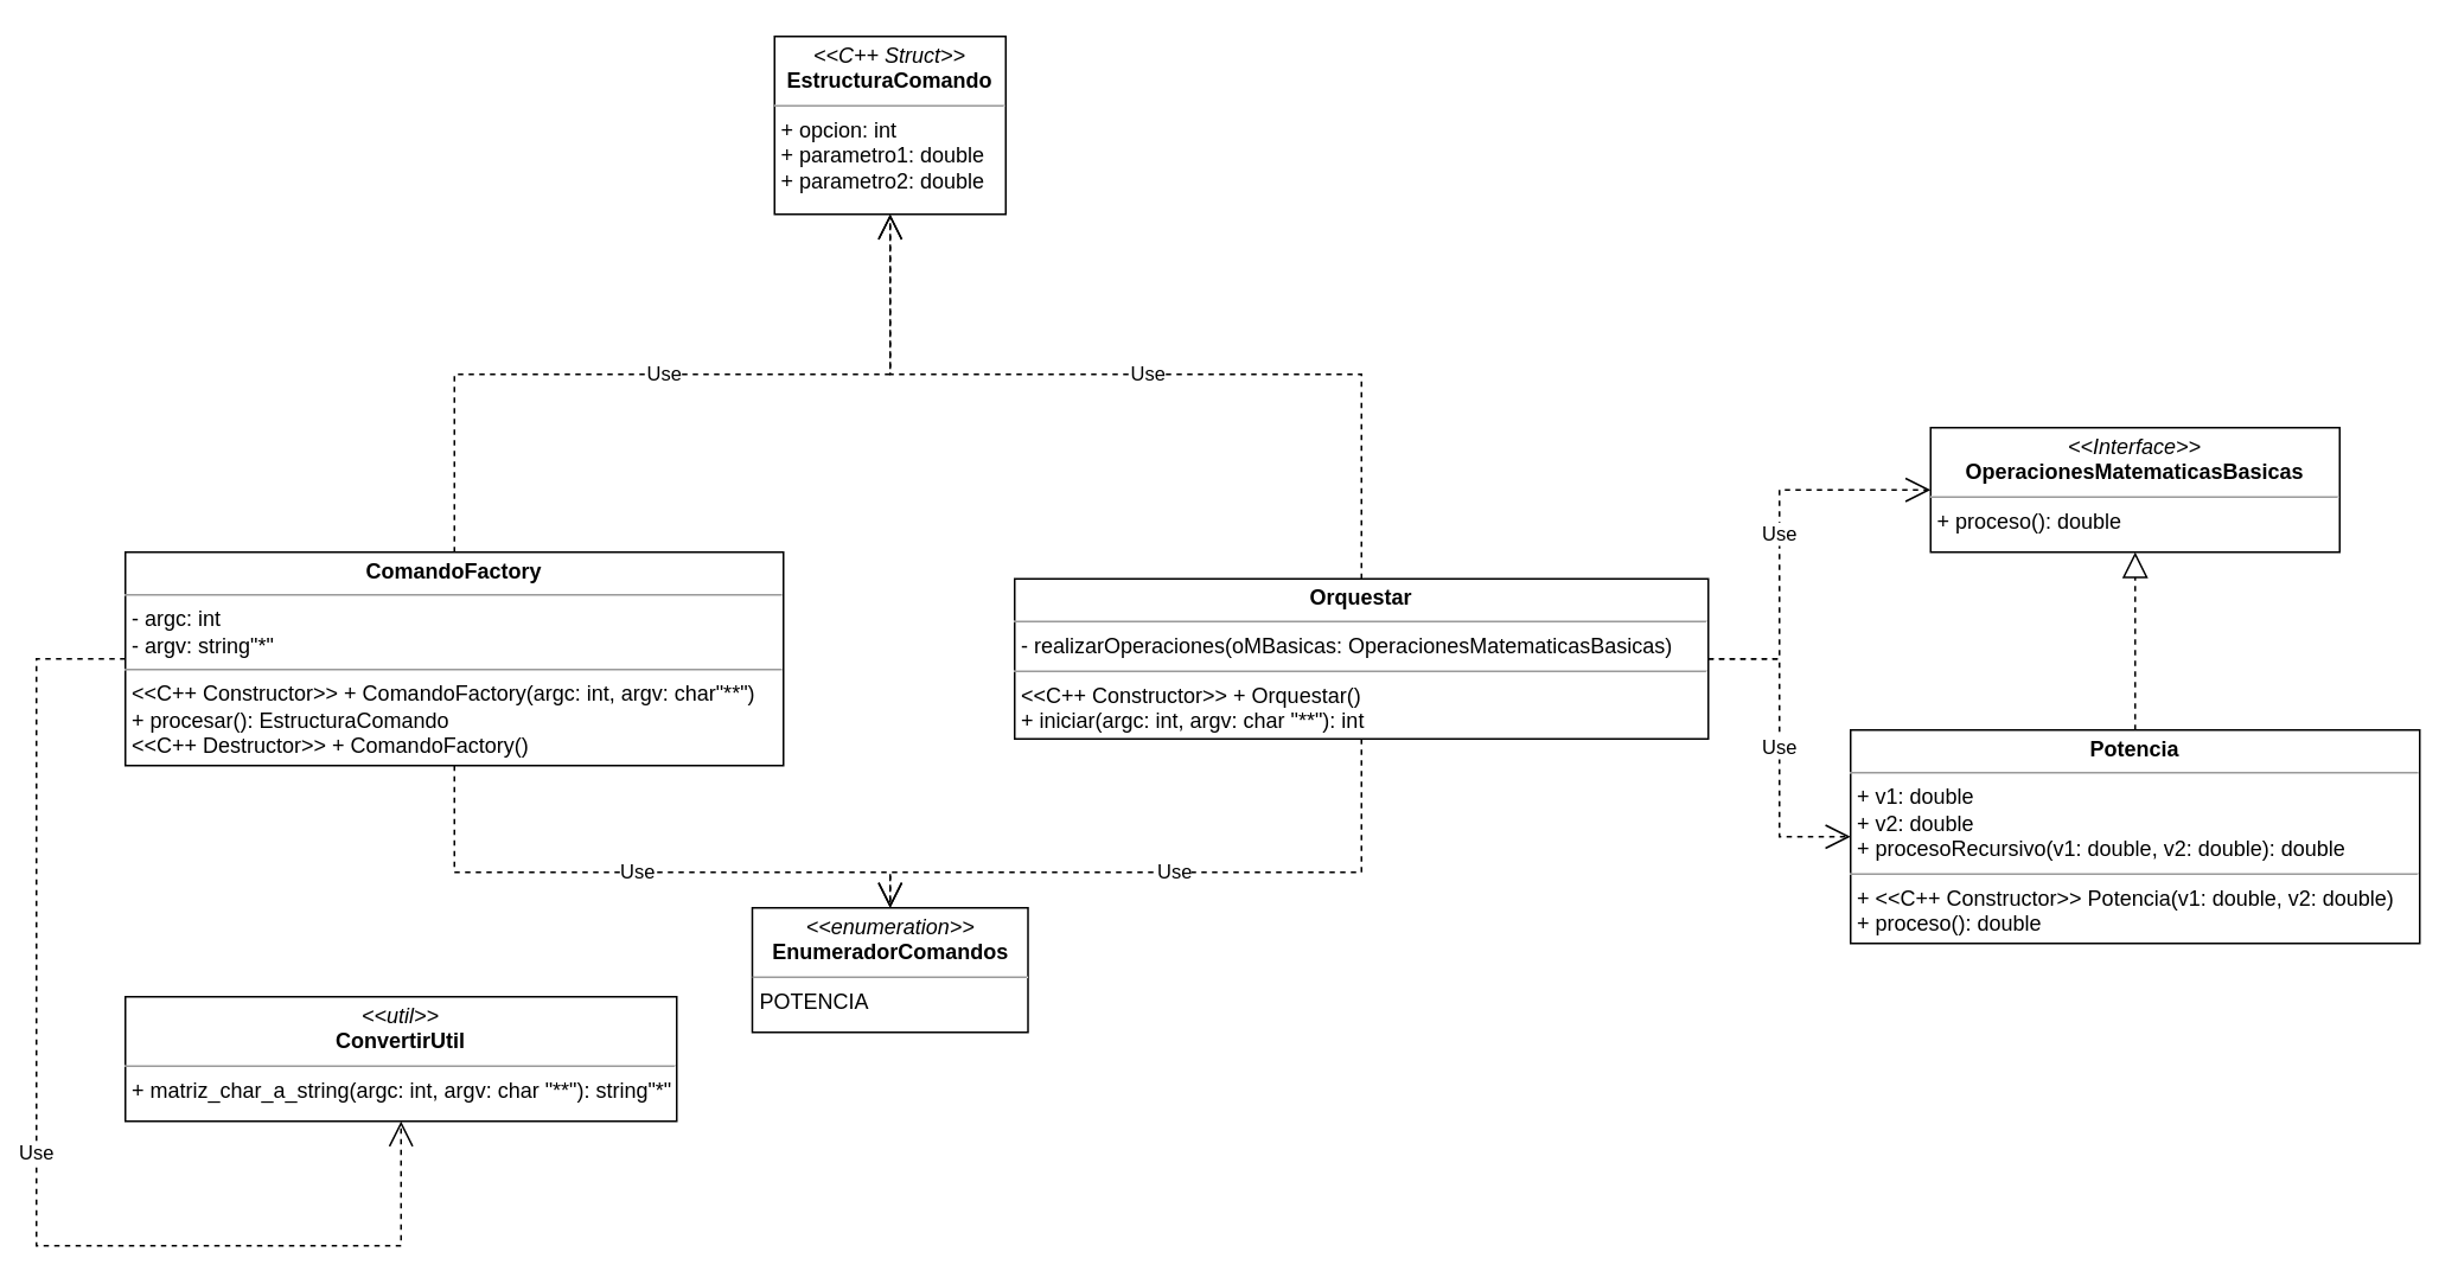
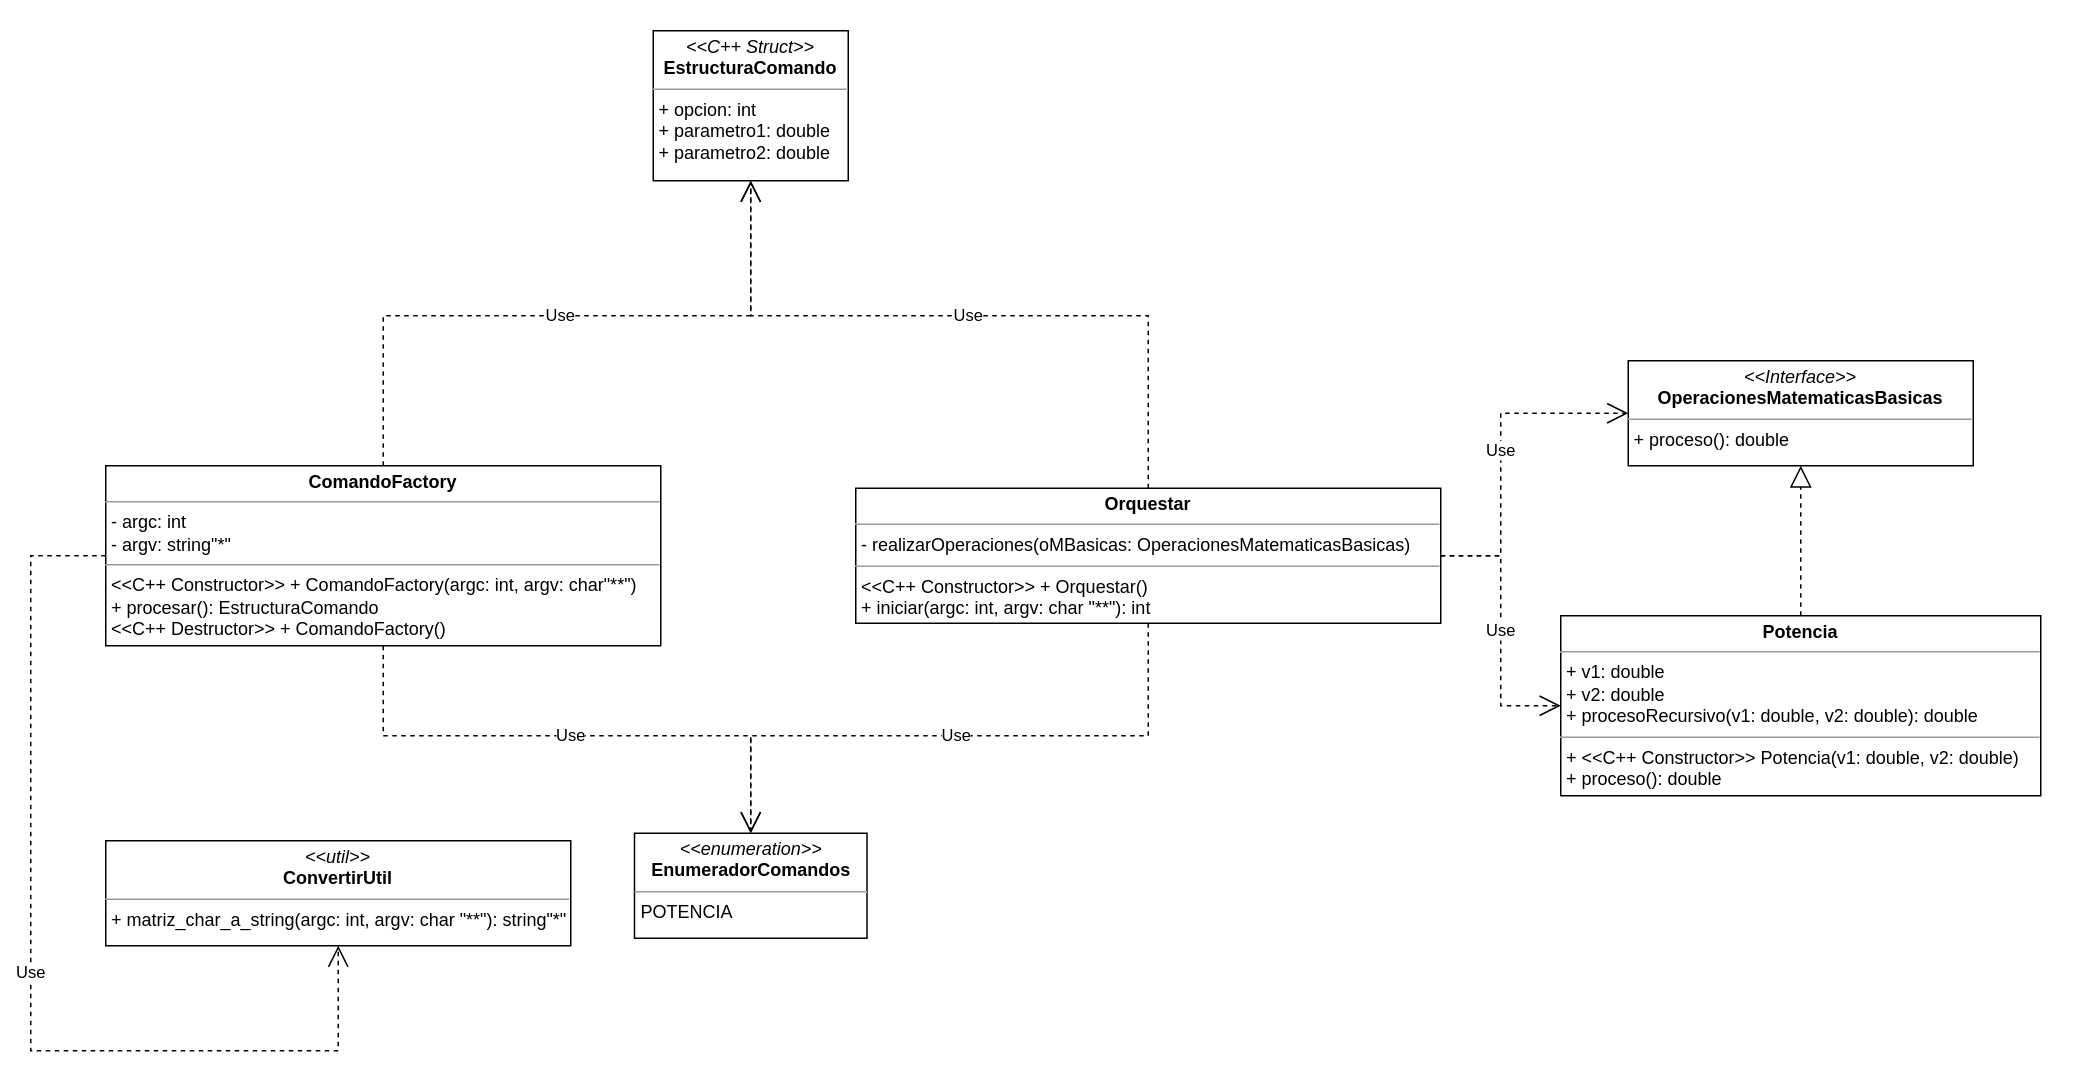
  <mxCell id="0" />
  <mxCell id="1" parent="0" />
  <mxCell id="2" value="&lt;p style=&quot;margin:0px;margin-top:4px;text-align:center;&quot;&gt;&lt;b&gt;ComandoFactory&lt;/b&gt;&lt;/p&gt;&lt;hr size=&quot;1&quot;&gt;&lt;p style=&quot;margin:0px;margin-left:4px;&quot;&gt;- argc: int&lt;/p&gt;&lt;p style=&quot;margin:0px;margin-left:4px;&quot;&gt;- argv: string&quot;*&quot;&lt;/p&gt;&lt;hr size=&quot;1&quot;&gt;&lt;p style=&quot;margin:0px;margin-left:4px;&quot;&gt;&amp;lt;&amp;lt;C++ Constructor&amp;gt;&amp;gt; + ComandoFactory(argc: int, argv: char&quot;**&quot;)&lt;/p&gt;&lt;p style=&quot;margin:0px;margin-left:4px;&quot;&gt;+ procesar(): EstructuraComando&lt;/p&gt;&lt;p style=&quot;margin:0px;margin-left:4px;&quot;&gt;&amp;lt;&amp;lt;C++ Destructor&amp;gt;&amp;gt; + ComandoFactory()&lt;/p&gt;" style="verticalAlign=top;align=left;overflow=fill;fontSize=12;fontFamily=Helvetica;html=1;whiteSpace=wrap;" parent="1" vertex="1"><mxGeometry x="70" y="310" width="370" height="120" as="geometry" /></mxCell>
  <mxCell id="3" value="&lt;p style=&quot;margin:0px;margin-top:4px;text-align:center;&quot;&gt;&lt;b&gt;Orquestar&lt;/b&gt;&lt;/p&gt;&lt;hr size=&quot;1&quot;&gt;&lt;p style=&quot;margin:0px;margin-left:4px;&quot;&gt;- realizarOperaciones(oMBasicas: OperacionesMatematicasBasicas)&lt;/p&gt;&lt;hr size=&quot;1&quot;&gt;&lt;p style=&quot;margin:0px;margin-left:4px;&quot;&gt;&amp;lt;&amp;lt;C++ Constructor&amp;gt;&amp;gt; + Orquestar()&lt;/p&gt;&lt;p style=&quot;margin:0px;margin-left:4px;&quot;&gt;+ iniciar(argc: int, argv: char &quot;**&quot;): int&lt;/p&gt;" style="verticalAlign=top;align=left;overflow=fill;fontSize=12;fontFamily=Helvetica;html=1;whiteSpace=wrap;" parent="1" vertex="1"><mxGeometry x="570" y="325" width="390" height="90" as="geometry" /></mxCell>
  <mxCell id="4" value="&lt;p style=&quot;margin:0px;margin-top:4px;text-align:center;&quot;&gt;&lt;i&gt;&amp;lt;&amp;lt;C++ Struct&amp;gt;&amp;gt;&lt;/i&gt;&lt;br&gt;&lt;b&gt;EstructuraComando&lt;/b&gt;&lt;/p&gt;&lt;hr size=&quot;1&quot;&gt;&lt;p style=&quot;margin:0px;margin-left:4px;&quot;&gt;+ opcion: int&lt;br&gt;+ parametro1: double&lt;/p&gt;&lt;p style=&quot;margin:0px;margin-left:4px;&quot;&gt;+ parametro2: double&lt;/p&gt;" style="verticalAlign=top;align=left;overflow=fill;fontSize=12;fontFamily=Helvetica;html=1;whiteSpace=wrap;" parent="1" vertex="1"><mxGeometry x="435" y="20" width="130" height="100" as="geometry" /></mxCell>
- <mxCell id="5" value="&lt;p style=&quot;margin:0px;margin-top:4px;text-align:center;&quot;&gt;&lt;i&gt;&amp;lt;&amp;lt;enumeration&amp;gt;&amp;gt;&lt;/i&gt;&lt;br&gt;&lt;b&gt;EnumeradorComandos&lt;/b&gt;&lt;/p&gt;&lt;hr size=&quot;1&quot;&gt;&lt;p style=&quot;margin:0px;margin-left:4px;&quot;&gt;POTENCIA&lt;/p&gt;" style="verticalAlign=top;align=left;overflow=fill;fontSize=12;fontFamily=Helvetica;html=1;whiteSpace=wrap;" parent="1" vertex="1"><mxGeometry x="422.5" y="510" width="155" height="70" as="geometry" /></mxCell>
+ <mxCell id="5" value="&lt;p style=&quot;margin:0px;margin-top:4px;text-align:center;&quot;&gt;&lt;i&gt;&amp;lt;&amp;lt;enumeration&amp;gt;&amp;gt;&lt;/i&gt;&lt;br&gt;&lt;b&gt;EnumeradorComandos&lt;/b&gt;&lt;/p&gt;&lt;hr size=&quot;1&quot;&gt;&lt;p style=&quot;margin:0px;margin-left:4px;&quot;&gt;POTENCIA&lt;/p&gt;" style="verticalAlign=top;align=left;overflow=fill;fontSize=12;fontFamily=Helvetica;html=1;whiteSpace=wrap;" parent="1" vertex="1"><mxGeometry x="422.5" y="555" width="155" height="70" as="geometry" /></mxCell>
  <mxCell id="6" value="&lt;p style=&quot;margin:0px;margin-top:4px;text-align:center;&quot;&gt;&lt;i&gt;&amp;lt;&amp;lt;util&amp;gt;&amp;gt;&lt;/i&gt;&lt;br&gt;&lt;b&gt;ConvertirUtil&lt;/b&gt;&lt;/p&gt;&lt;hr size=&quot;1&quot;&gt;&lt;p style=&quot;margin:0px;margin-left:4px;&quot;&gt;+ matriz_char_a_string(argc: int, argv: char &quot;**&quot;): string&quot;*&quot;&lt;/p&gt;" style="verticalAlign=top;align=left;overflow=fill;fontSize=12;fontFamily=Helvetica;html=1;whiteSpace=wrap;" parent="1" vertex="1"><mxGeometry x="70" y="560" width="310" height="70" as="geometry" /></mxCell>
  <mxCell id="7" value="Use" style="endArrow=open;endSize=12;dashed=1;html=1;rounded=0;entryX=0.5;entryY=1;entryDx=0;entryDy=0;exitX=0.5;exitY=0;exitDx=0;exitDy=0;edgeStyle=orthogonalEdgeStyle;" parent="1" source="3" target="4" edge="1"><mxGeometry width="160" relative="1" as="geometry"><mxPoint x="430" y="240" as="sourcePoint" /><mxPoint x="590" y="240" as="targetPoint" /><Array as="points"><mxPoint x="765" y="210" /><mxPoint x="500" y="210" /></Array></mxGeometry></mxCell>
  <mxCell id="8" value="Use" style="endArrow=open;endSize=12;dashed=1;html=1;rounded=0;entryX=0.5;entryY=1;entryDx=0;entryDy=0;exitX=0.5;exitY=0;exitDx=0;exitDy=0;edgeStyle=orthogonalEdgeStyle;" parent="1" source="2" target="4" edge="1"><mxGeometry width="160" relative="1" as="geometry"><mxPoint x="250" y="240" as="sourcePoint" /><mxPoint x="410" y="240" as="targetPoint" /><Array as="points"><mxPoint x="255" y="210" /><mxPoint x="500" y="210" /></Array></mxGeometry></mxCell>
  <mxCell id="9" value="Use" style="endArrow=open;endSize=12;dashed=1;html=1;rounded=0;exitX=0;exitY=0.5;exitDx=0;exitDy=0;entryX=0.5;entryY=1;entryDx=0;entryDy=0;edgeStyle=orthogonalEdgeStyle;" parent="1" source="2" target="6" edge="1"><mxGeometry width="160" relative="1" as="geometry"><mxPoint x="250" y="560" as="sourcePoint" /><mxPoint x="410" y="560" as="targetPoint" /><Array as="points"><mxPoint x="20" y="370" /><mxPoint x="20" y="700" /><mxPoint x="225" y="700" /></Array></mxGeometry></mxCell>
  <mxCell id="10" value="Use" style="endArrow=open;endSize=12;dashed=1;html=1;rounded=0;exitX=0.5;exitY=1;exitDx=0;exitDy=0;entryX=0.5;entryY=0;entryDx=0;entryDy=0;edgeStyle=orthogonalEdgeStyle;" parent="1" source="2" target="5" edge="1"><mxGeometry width="160" relative="1" as="geometry"><mxPoint x="310" y="490" as="sourcePoint" /><mxPoint x="470" y="490" as="targetPoint" /><Array as="points"><mxPoint x="255" y="490" /><mxPoint x="500" y="490" /></Array></mxGeometry></mxCell>
  <mxCell id="11" value="Use" style="endArrow=open;endSize=12;dashed=1;html=1;rounded=0;exitX=0.5;exitY=1;exitDx=0;exitDy=0;entryX=0.5;entryY=0;entryDx=0;entryDy=0;edgeStyle=orthogonalEdgeStyle;" parent="1" source="3" target="5" edge="1"><mxGeometry width="160" relative="1" as="geometry"><mxPoint x="480" y="490" as="sourcePoint" /><mxPoint x="640" y="490" as="targetPoint" /><Array as="points"><mxPoint x="765" y="490" /><mxPoint x="500" y="490" /></Array></mxGeometry></mxCell>
  <mxCell id="12" value="&lt;p style=&quot;margin:0px;margin-top:4px;text-align:center;&quot;&gt;&lt;i&gt;&amp;lt;&amp;lt;Interface&amp;gt;&amp;gt;&lt;/i&gt;&lt;br&gt;&lt;b&gt;OperacionesMatematicasBasicas&lt;/b&gt;&lt;/p&gt;&lt;hr size=&quot;1&quot;&gt;&lt;p style=&quot;margin:0px;margin-left:4px;&quot;&gt;+ proceso(): double&lt;br&gt;&lt;/p&gt;" style="verticalAlign=top;align=left;overflow=fill;fontSize=12;fontFamily=Helvetica;html=1;whiteSpace=wrap;" vertex="1" parent="1"><mxGeometry x="1085" y="240" width="230" height="70" as="geometry" /></mxCell>
  <mxCell id="13" value="" style="endArrow=block;dashed=1;endFill=0;endSize=12;html=1;rounded=0;entryX=0.5;entryY=1;entryDx=0;entryDy=0;exitX=0.5;exitY=0;exitDx=0;exitDy=0;edgeStyle=orthogonalEdgeStyle;" edge="1" parent="1" source="14" target="12"><mxGeometry width="160" relative="1" as="geometry"><mxPoint x="1185" y="580" as="sourcePoint" /><mxPoint x="955" y="460" as="targetPoint" /></mxGeometry></mxCell>
  <mxCell id="14" value="&lt;p style=&quot;margin:0px;margin-top:4px;text-align:center;&quot;&gt;&lt;b&gt;Potencia&lt;/b&gt;&lt;/p&gt;&lt;hr size=&quot;1&quot;&gt;&lt;p style=&quot;margin:0px;margin-left:4px;&quot;&gt;+ v1: double&lt;/p&gt;&lt;p style=&quot;margin:0px;margin-left:4px;&quot;&gt;+ v2: double&lt;/p&gt;&lt;p style=&quot;margin:0px;margin-left:4px;&quot;&gt;+ procesoRecursivo(v1: double, v2: double): double&lt;/p&gt;&lt;hr size=&quot;1&quot;&gt;&lt;p style=&quot;margin:0px;margin-left:4px;&quot;&gt;+ &amp;lt;&amp;lt;C++ Constructor&amp;gt;&amp;gt; Potencia(v1: double, v2: double)&lt;/p&gt;&lt;p style=&quot;margin:0px;margin-left:4px;&quot;&gt;+ proceso(): double&lt;/p&gt;" style="verticalAlign=top;align=left;overflow=fill;fontSize=12;fontFamily=Helvetica;html=1;whiteSpace=wrap;" vertex="1" parent="1"><mxGeometry x="1040" y="410" width="320" height="120" as="geometry" /></mxCell>
  <mxCell id="15" value="Use" style="endArrow=open;endSize=12;dashed=1;html=1;rounded=0;exitX=1;exitY=0.5;exitDx=0;exitDy=0;entryX=0;entryY=0.5;entryDx=0;entryDy=0;edgeStyle=orthogonalEdgeStyle;" edge="1" parent="1" source="3" target="12"><mxGeometry width="160" relative="1" as="geometry"><mxPoint x="1020" y="380" as="sourcePoint" /><mxPoint x="1180" y="380" as="targetPoint" /><Array as="points"><mxPoint x="1000" y="370" /><mxPoint x="1000" y="275" /></Array></mxGeometry></mxCell>
  <mxCell id="16" value="Use" style="endArrow=open;endSize=12;dashed=1;html=1;rounded=0;entryX=0;entryY=0.5;entryDx=0;entryDy=0;exitX=1;exitY=0.5;exitDx=0;exitDy=0;edgeStyle=orthogonalEdgeStyle;" edge="1" parent="1" source="3" target="14"><mxGeometry width="160" relative="1" as="geometry"><mxPoint x="900" y="570" as="sourcePoint" /><mxPoint x="960" y="380" as="targetPoint" /></mxGeometry></mxCell>
